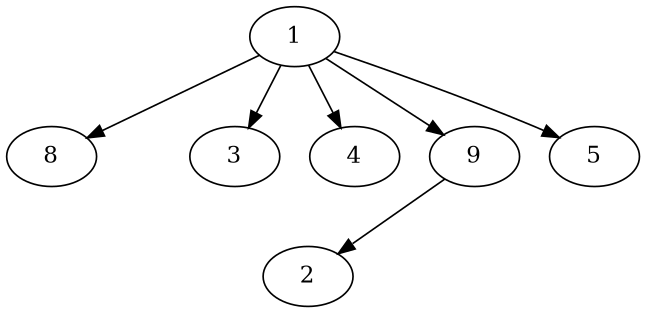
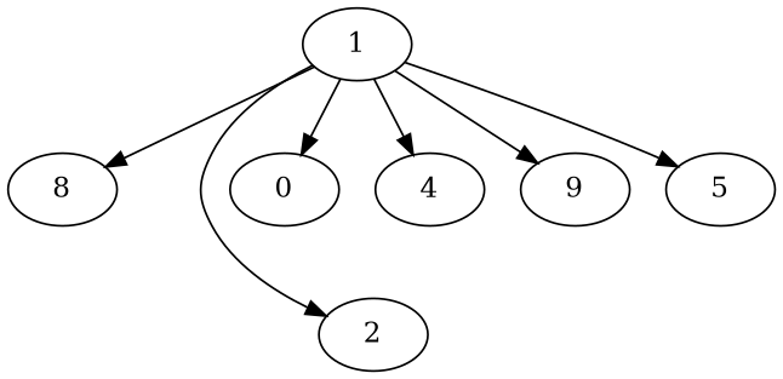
  digraph {
    1
    8
    2
-   3
+   3 [label=0]
    4
    n6 [label=9]
    5
    1 -> 8
-   n6 -> 2
+   1 -> 2
    1 -> 3
    1 -> 4
    1 -> n6
    1 -> 5
  }
